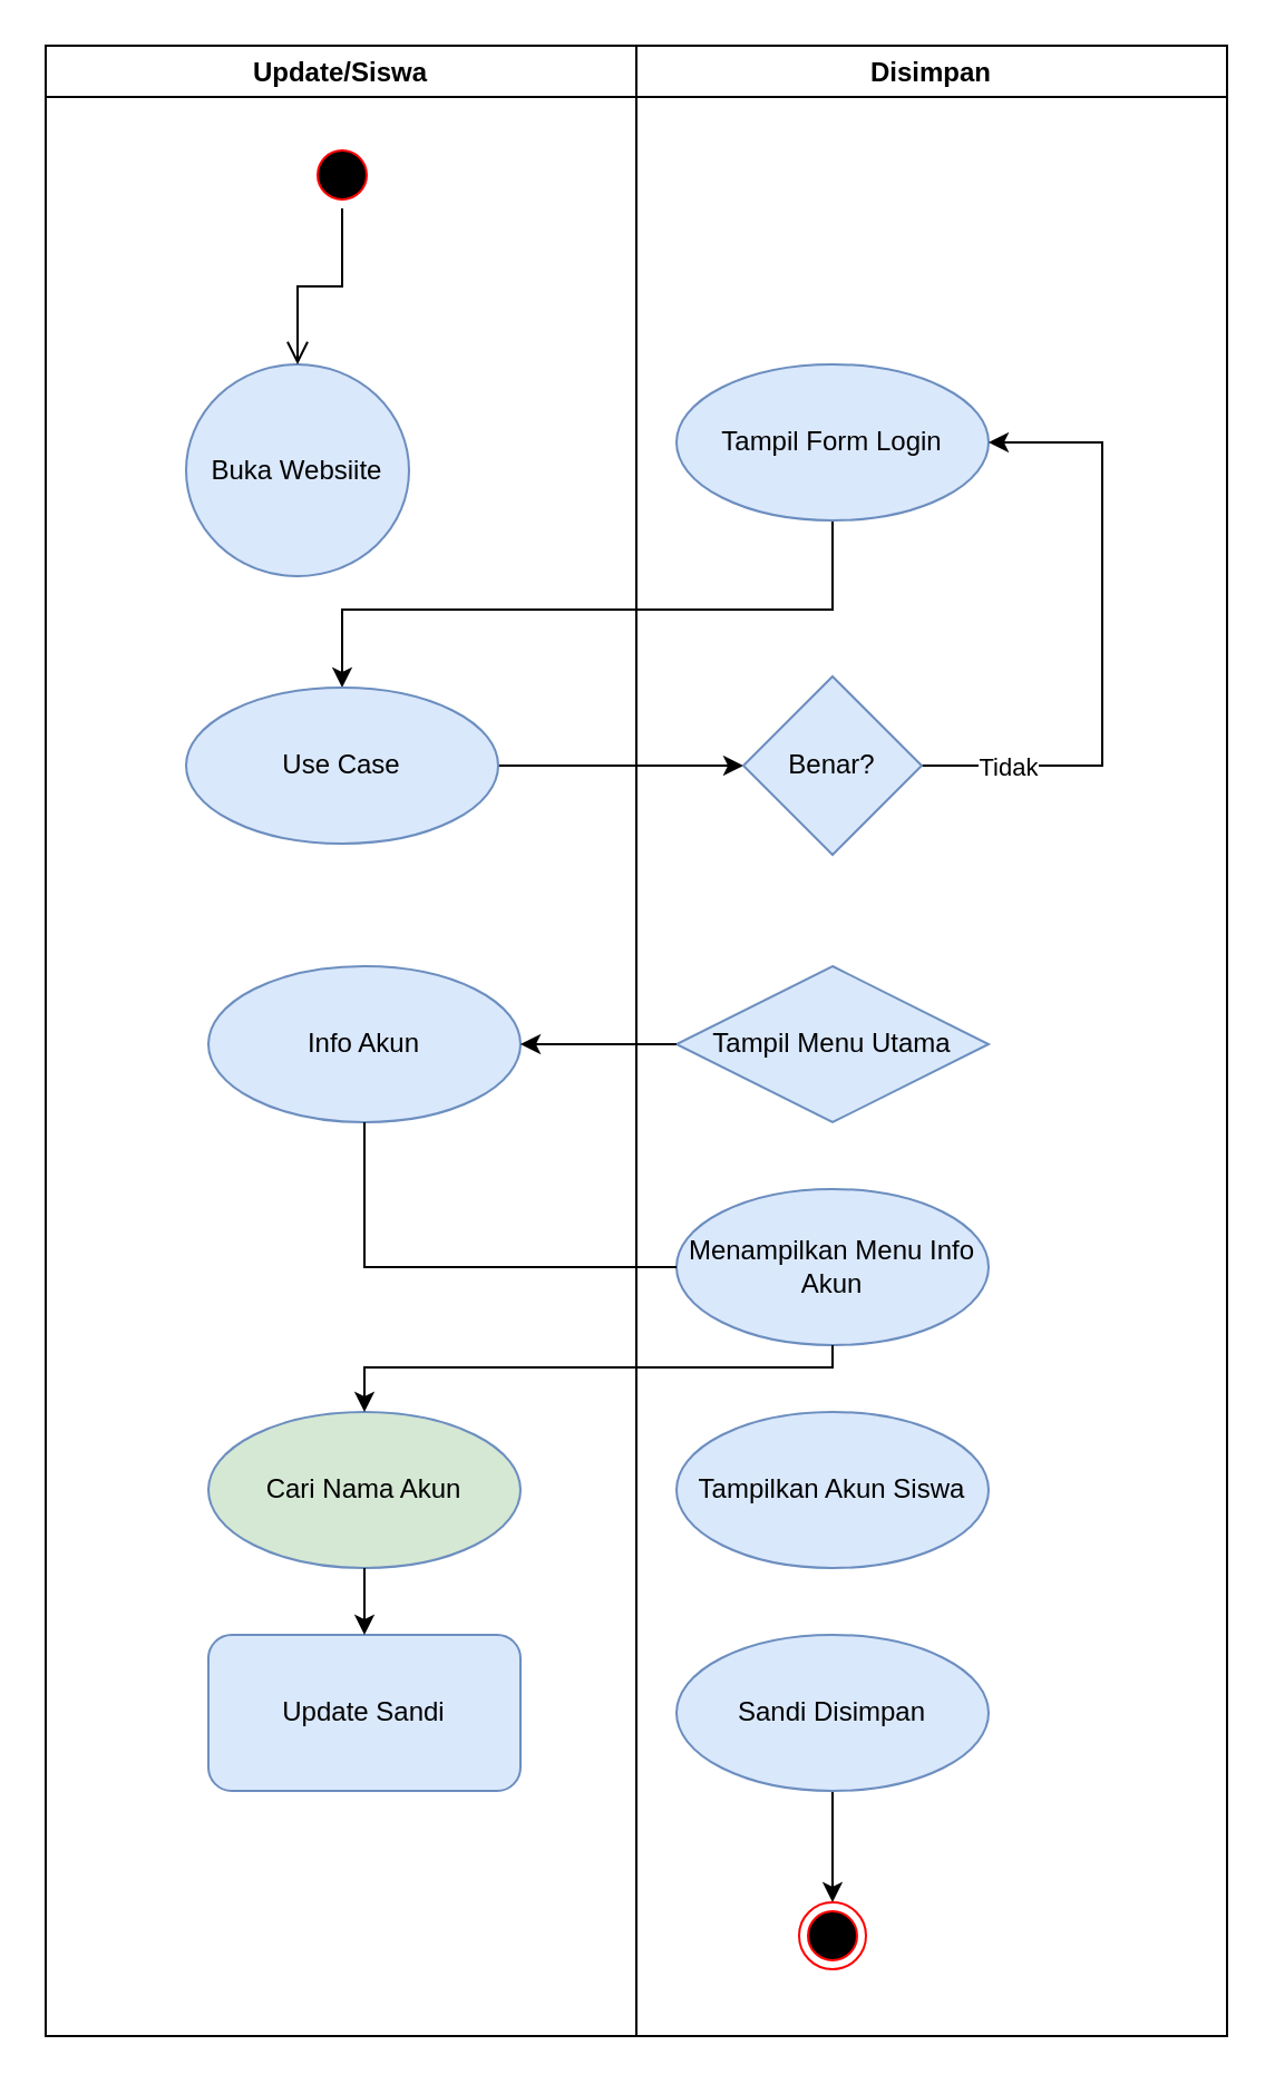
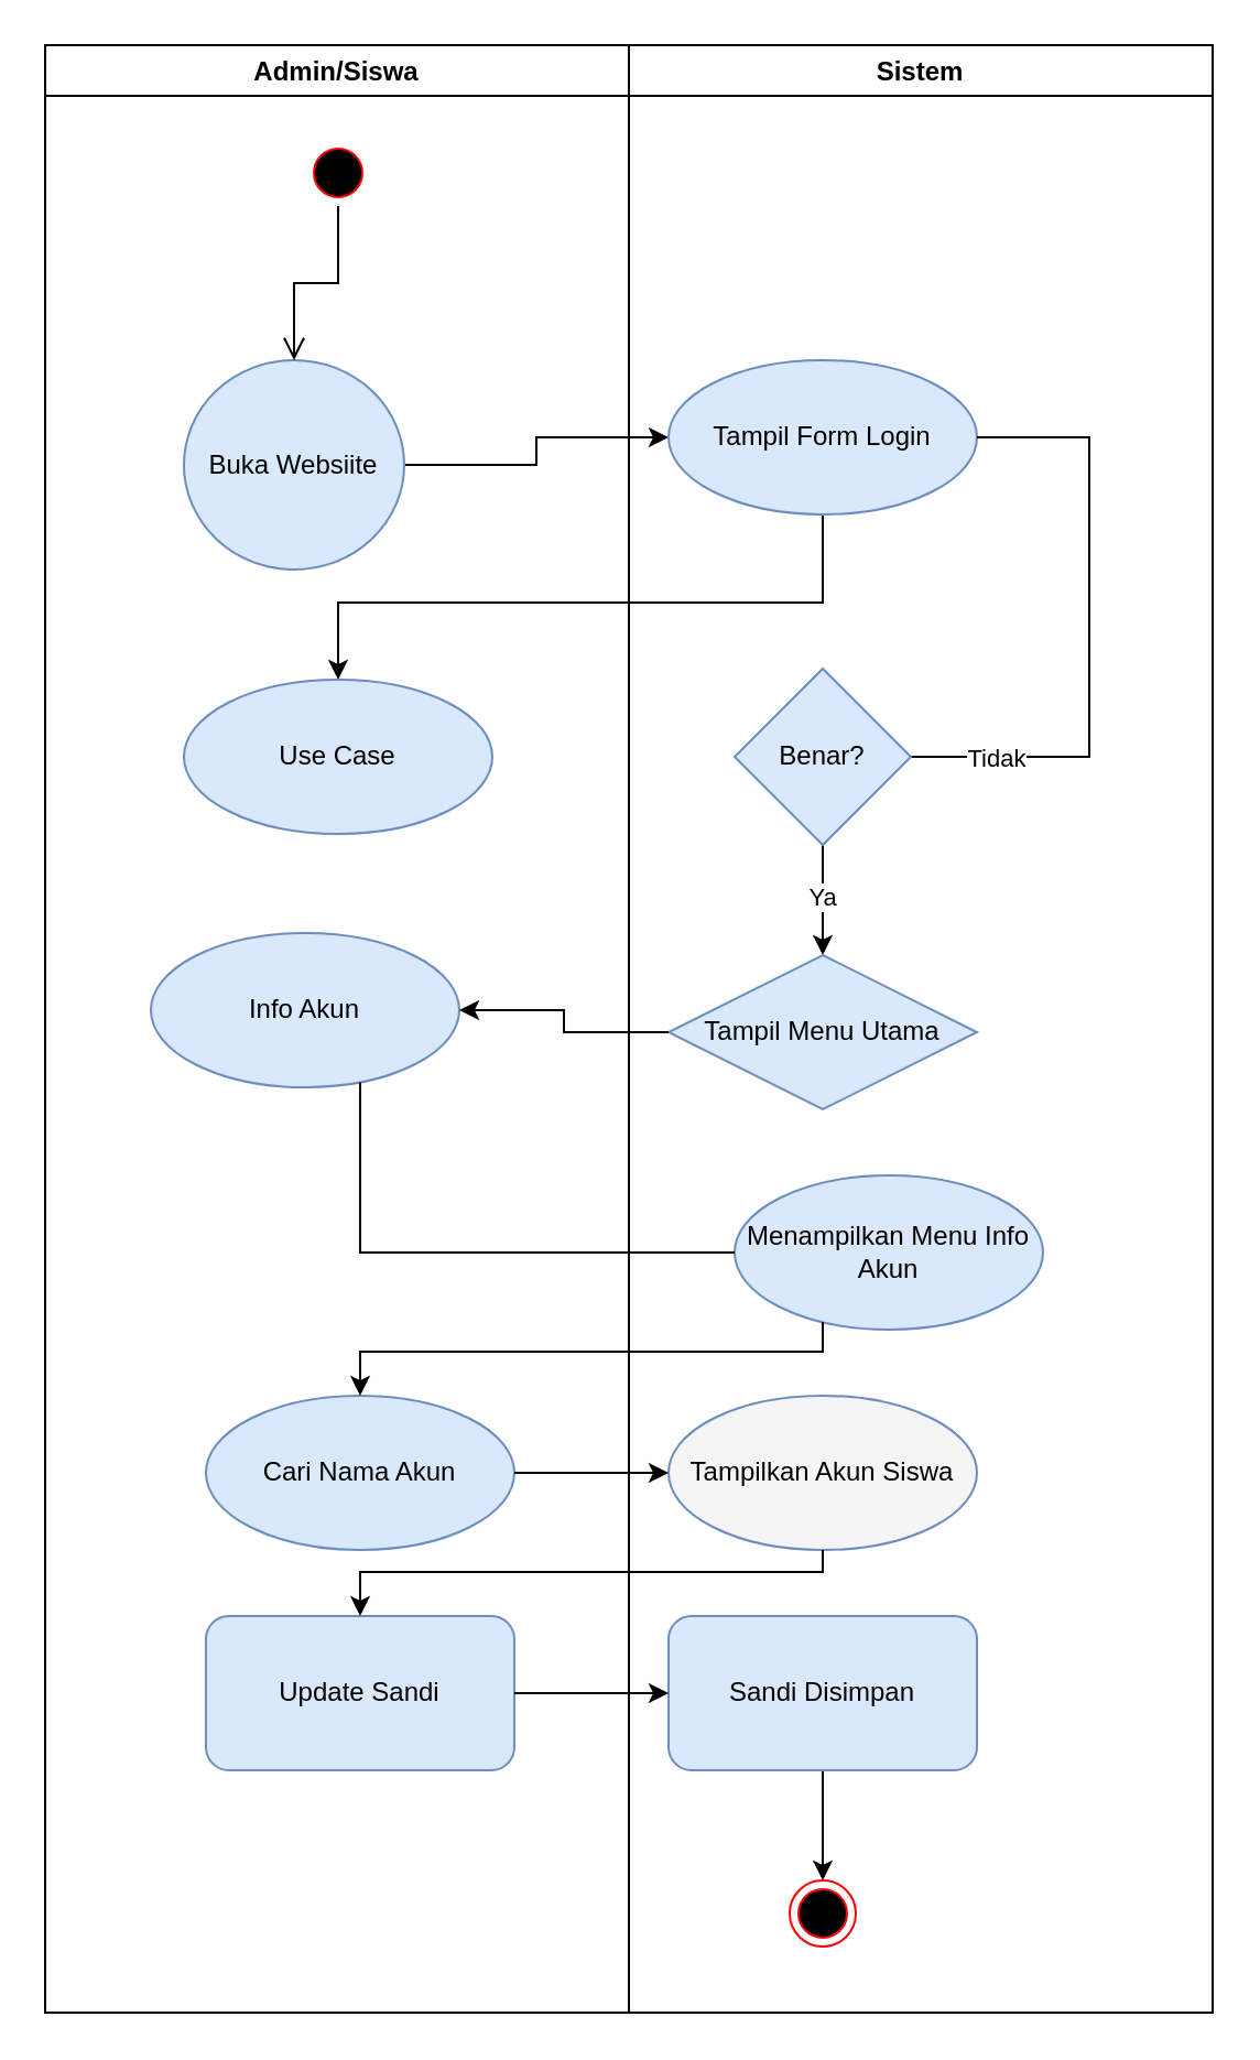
  <mxCell id="0" />
  <mxCell id="1" parent="0" />
+ <mxCell id="2" value="" style="edgeStyle=orthogonalEdgeStyle;rounded=0;orthogonalLoop=1;jettySize=auto;html=1;" edge="1" parent="1" source="3" target="5"><mxGeometry relative="1" as="geometry" /></mxCell>
  <mxCell id="3" value="Buka Websiite" style="ellipse;whiteSpace=wrap;html=1;fillColor=#dae8fc;strokeColor=#6c8ebf;" vertex="1" parent="1"><mxGeometry x="83" y="163" width="100" height="95" as="geometry" /></mxCell>
  <mxCell id="4" style="edgeStyle=orthogonalEdgeStyle;rounded=0;orthogonalLoop=1;jettySize=auto;html=1;entryX=0.5;entryY=0;entryDx=0;entryDy=0;" edge="1" parent="1" source="5" target="7"><mxGeometry relative="1" as="geometry"><Array as="points"><mxPoint x="373" y="273" /><mxPoint x="153" y="273" /></Array></mxGeometry></mxCell>
  <mxCell id="5" value="Tampil Form Login" style="ellipse;whiteSpace=wrap;html=1;fillColor=#dae8fc;strokeColor=#6c8ebf;" vertex="1" parent="1"><mxGeometry x="303" y="163" width="140" height="70" as="geometry" /></mxCell>
- <mxCell id="6" value="" style="edgeStyle=orthogonalEdgeStyle;rounded=0;orthogonalLoop=1;jettySize=auto;html=1;" edge="1" parent="1" source="7" target="12"><mxGeometry relative="1" as="geometry" /></mxCell>
  <mxCell id="7" value="Use Case" style="ellipse;whiteSpace=wrap;html=1;fillColor=#dae8fc;strokeColor=#6c8ebf;" vertex="1" parent="1"><mxGeometry x="83" y="308" width="140" height="70" as="geometry" /></mxCell>
- <mxCell id="10" style="edgeStyle=orthogonalEdgeStyle;rounded=0;orthogonalLoop=1;jettySize=auto;html=1;entryX=1;entryY=0.5;entryDx=0;entryDy=0;" edge="1" parent="1" source="12" target="5"><mxGeometry relative="1" as="geometry"><mxPoint x="493" y="173" as="targetPoint" /><Array as="points"><mxPoint x="494" y="343" /><mxPoint x="494" y="198" /></Array></mxGeometry></mxCell>
+ <mxCell id="8" value="" style="edgeStyle=orthogonalEdgeStyle;rounded=0;orthogonalLoop=1;jettySize=auto;html=1;" edge="1" parent="1" source="12" target="20"><mxGeometry relative="1" as="geometry" /></mxCell>
+ <mxCell id="9" value="Ya" style="edgeLabel;html=1;align=center;verticalAlign=middle;resizable=0;points=[];" vertex="1" connectable="0" parent="8"><mxGeometry x="-0.1" y="-1" relative="1" as="geometry"><mxPoint as="offset" /></mxGeometry></mxCell>
+ <mxCell id="10" style="edgeStyle=orthogonalEdgeStyle;rounded=0;orthogonalLoop=1;jettySize=auto;html=1;entryX=1;entryY=0.5;entryDx=0;entryDy=0;endArrow=none;" edge="1" parent="1" source="12" target="5"><mxGeometry relative="1" as="geometry"><mxPoint x="493" y="173" as="targetPoint" /><Array as="points"><mxPoint x="494" y="343" /><mxPoint x="494" y="198" /></Array></mxGeometry></mxCell>
  <mxCell id="11" value="Tidak" style="edgeLabel;html=1;align=center;verticalAlign=middle;resizable=0;points=[];" vertex="1" connectable="0" parent="10"><mxGeometry x="-0.726" y="-3" relative="1" as="geometry"><mxPoint y="-3" as="offset" /></mxGeometry></mxCell>
  <mxCell id="12" value="Benar?" style="rhombus;whiteSpace=wrap;html=1;fillColor=#dae8fc;strokeColor=#6c8ebf;" vertex="1" parent="1"><mxGeometry x="333" y="303" width="80" height="80" as="geometry" /></mxCell>
  <mxCell id="13" value="" style="ellipse;html=1;shape=startState;fillColor=#000000;strokeColor=#ff0000;" vertex="1" parent="1"><mxGeometry x="138" y="63" width="30" height="30" as="geometry" /></mxCell>
  <mxCell id="14" value="" style="edgeStyle=orthogonalEdgeStyle;html=1;verticalAlign=bottom;endArrow=open;endSize=8;strokeColor=#000000;rounded=0;entryX=0.5;entryY=0;entryDx=0;entryDy=0;" edge="1" source="13" parent="1" target="3"><mxGeometry relative="1" as="geometry"><mxPoint x="153" y="153" as="targetPoint" /></mxGeometry></mxCell>
- <mxCell id="15" value="Update/Siswa" style="swimlane;" vertex="1" parent="1"><mxGeometry x="20" y="20" width="265" height="893" as="geometry" /></mxCell>
- <mxCell id="16" value="Info Akun" style="ellipse;whiteSpace=wrap;html=1;fillColor=#dae8fc;strokeColor=#6c8ebf;" vertex="1" parent="15"><mxGeometry x="73" y="413" width="140" height="70" as="geometry" /></mxCell>
- <mxCell id="17" value="Cari Nama Akun" style="ellipse;whiteSpace=wrap;html=1;fillColor=#d5e8d4;strokeColor=#6c8ebf;" vertex="1" parent="15"><mxGeometry x="73" y="613" width="140" height="70" as="geometry" /></mxCell>
+ <mxCell id="15" value="Admin/Siswa" style="swimlane;" vertex="1" parent="1"><mxGeometry x="20" y="20" width="265" height="893" as="geometry" /></mxCell>
+ <mxCell id="16" value="Info Akun" style="ellipse;whiteSpace=wrap;html=1;fillColor=#dae8fc;strokeColor=#6c8ebf;" vertex="1" parent="15"><mxGeometry x="48" y="403" width="140" height="70" as="geometry" /></mxCell>
+ <mxCell id="17" value="Cari Nama Akun" style="ellipse;whiteSpace=wrap;html=1;fillColor=#dae8fc;strokeColor=#6c8ebf;" vertex="1" parent="15"><mxGeometry x="73" y="613" width="140" height="70" as="geometry" /></mxCell>
  <mxCell id="18" value="Update Sandi" style="whiteSpace=wrap;html=1;fillColor=#dae8fc;strokeColor=#6c8ebf;rounded=1;" vertex="1" parent="15"><mxGeometry x="73" y="713" width="140" height="70" as="geometry" /></mxCell>
- <mxCell id="19" value="Disimpan" style="swimlane;" vertex="1" parent="1"><mxGeometry x="285" y="20" width="265" height="893" as="geometry"><mxRectangle x="425" y="140" width="100" height="30" as="alternateBounds" /></mxGeometry></mxCell>
+ <mxCell id="19" value="Sistem" style="swimlane;" vertex="1" parent="1"><mxGeometry x="285" y="20" width="265" height="893" as="geometry"><mxRectangle x="425" y="140" width="100" height="30" as="alternateBounds" /></mxGeometry></mxCell>
  <mxCell id="20" value="Tampil Menu Utama" style="rhombus;whiteSpace=wrap;html=1;fillColor=#dae8fc;strokeColor=#6c8ebf;" vertex="1" parent="19"><mxGeometry x="18" y="413" width="140" height="70" as="geometry" /></mxCell>
- <mxCell id="21" value="Menampilkan Menu Info Akun" style="ellipse;whiteSpace=wrap;html=1;fillColor=#dae8fc;strokeColor=#6c8ebf;" vertex="1" parent="19"><mxGeometry x="18" y="513" width="140" height="70" as="geometry" /></mxCell>
- <mxCell id="22" value="Tampilkan Akun Siswa" style="ellipse;whiteSpace=wrap;html=1;fillColor=#dae8fc;strokeColor=#6c8ebf;" vertex="1" parent="19"><mxGeometry x="18" y="613" width="140" height="70" as="geometry" /></mxCell>
+ <mxCell id="21" value="Menampilkan Menu Info Akun" style="ellipse;whiteSpace=wrap;html=1;fillColor=#dae8fc;strokeColor=#6c8ebf;" vertex="1" parent="19"><mxGeometry x="48" y="513" width="140" height="70" as="geometry" /></mxCell>
+ <mxCell id="22" value="Tampilkan Akun Siswa" style="ellipse;whiteSpace=wrap;html=1;fillColor=#f5f5f5;strokeColor=#6c8ebf;" vertex="1" parent="19"><mxGeometry x="18" y="613" width="140" height="70" as="geometry" /></mxCell>
  <mxCell id="23" value="" style="edgeStyle=orthogonalEdgeStyle;rounded=0;orthogonalLoop=1;jettySize=auto;html=1;" edge="1" parent="19" source="24" target="25"><mxGeometry relative="1" as="geometry" /></mxCell>
- <mxCell id="24" value="Sandi Disimpan" style="ellipse;whiteSpace=wrap;html=1;fillColor=#dae8fc;strokeColor=#6c8ebf;" vertex="1" parent="19"><mxGeometry x="18" y="713" width="140" height="70" as="geometry" /></mxCell>
+ <mxCell id="24" value="Sandi Disimpan" style="whiteSpace=wrap;html=1;fillColor=#dae8fc;strokeColor=#6c8ebf;rounded=1;" vertex="1" parent="19"><mxGeometry x="18" y="713" width="140" height="70" as="geometry" /></mxCell>
  <mxCell id="25" value="" style="ellipse;html=1;shape=endState;fillColor=#000000;strokeColor=#ff0000;" vertex="1" parent="19"><mxGeometry x="73" y="833" width="30" height="30" as="geometry" /></mxCell>
  <mxCell id="26" value="" style="edgeStyle=orthogonalEdgeStyle;rounded=0;orthogonalLoop=1;jettySize=auto;html=1;" edge="1" parent="1" source="20" target="16"><mxGeometry relative="1" as="geometry" /></mxCell>
  <mxCell id="27" style="edgeStyle=orthogonalEdgeStyle;rounded=0;orthogonalLoop=1;jettySize=auto;html=1;entryX=0;entryY=0.5;entryDx=0;entryDy=0;endArrow=none;" edge="1" parent="1" source="16" target="21"><mxGeometry relative="1" as="geometry"><Array as="points"><mxPoint x="163" y="568" /></Array></mxGeometry></mxCell>
  <mxCell id="28" style="edgeStyle=orthogonalEdgeStyle;rounded=0;orthogonalLoop=1;jettySize=auto;html=1;entryX=0.5;entryY=0;entryDx=0;entryDy=0;" edge="1" parent="1" source="21" target="17"><mxGeometry relative="1" as="geometry"><Array as="points"><mxPoint x="373" y="613" /><mxPoint x="163" y="613" /></Array></mxGeometry></mxCell>
- <mxCell id="29" value="" style="edgeStyle=orthogonalEdgeStyle;rounded=0;orthogonalLoop=1;jettySize=auto;html=1;" edge="1" parent="1" source="17" target="18"><mxGeometry relative="1" as="geometry" /></mxCell>
+ <mxCell id="29" value="" style="edgeStyle=orthogonalEdgeStyle;rounded=0;orthogonalLoop=1;jettySize=auto;html=1;" edge="1" parent="1" source="17" target="22"><mxGeometry relative="1" as="geometry" /></mxCell>
+ <mxCell id="30" style="edgeStyle=orthogonalEdgeStyle;rounded=0;orthogonalLoop=1;jettySize=auto;html=1;entryX=0.5;entryY=0;entryDx=0;entryDy=0;" edge="1" parent="1" source="22" target="18"><mxGeometry relative="1" as="geometry"><Array as="points"><mxPoint x="373" y="713" /><mxPoint x="163" y="713" /></Array></mxGeometry></mxCell>
+ <mxCell id="31" value="" style="edgeStyle=orthogonalEdgeStyle;rounded=0;orthogonalLoop=1;jettySize=auto;html=1;" edge="1" parent="1" source="18" target="24"><mxGeometry relative="1" as="geometry" /></mxCell>
